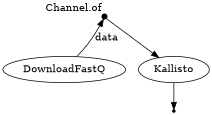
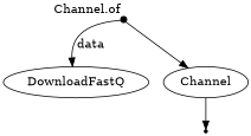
  digraph {
    p0 [fixedsize=true shape=point width=0.1 xlabel="Channel.of"]
    n2 [label=DownloadFastQ]
-   n3 [label=Kallisto]
+   n3 [label=Channel]
    p3 [shape=point]
-   n2 -> p0 [label=data]
+   p0 -> n2 [label=data]
    p0 -> n3
    n3 -> p3
  }
